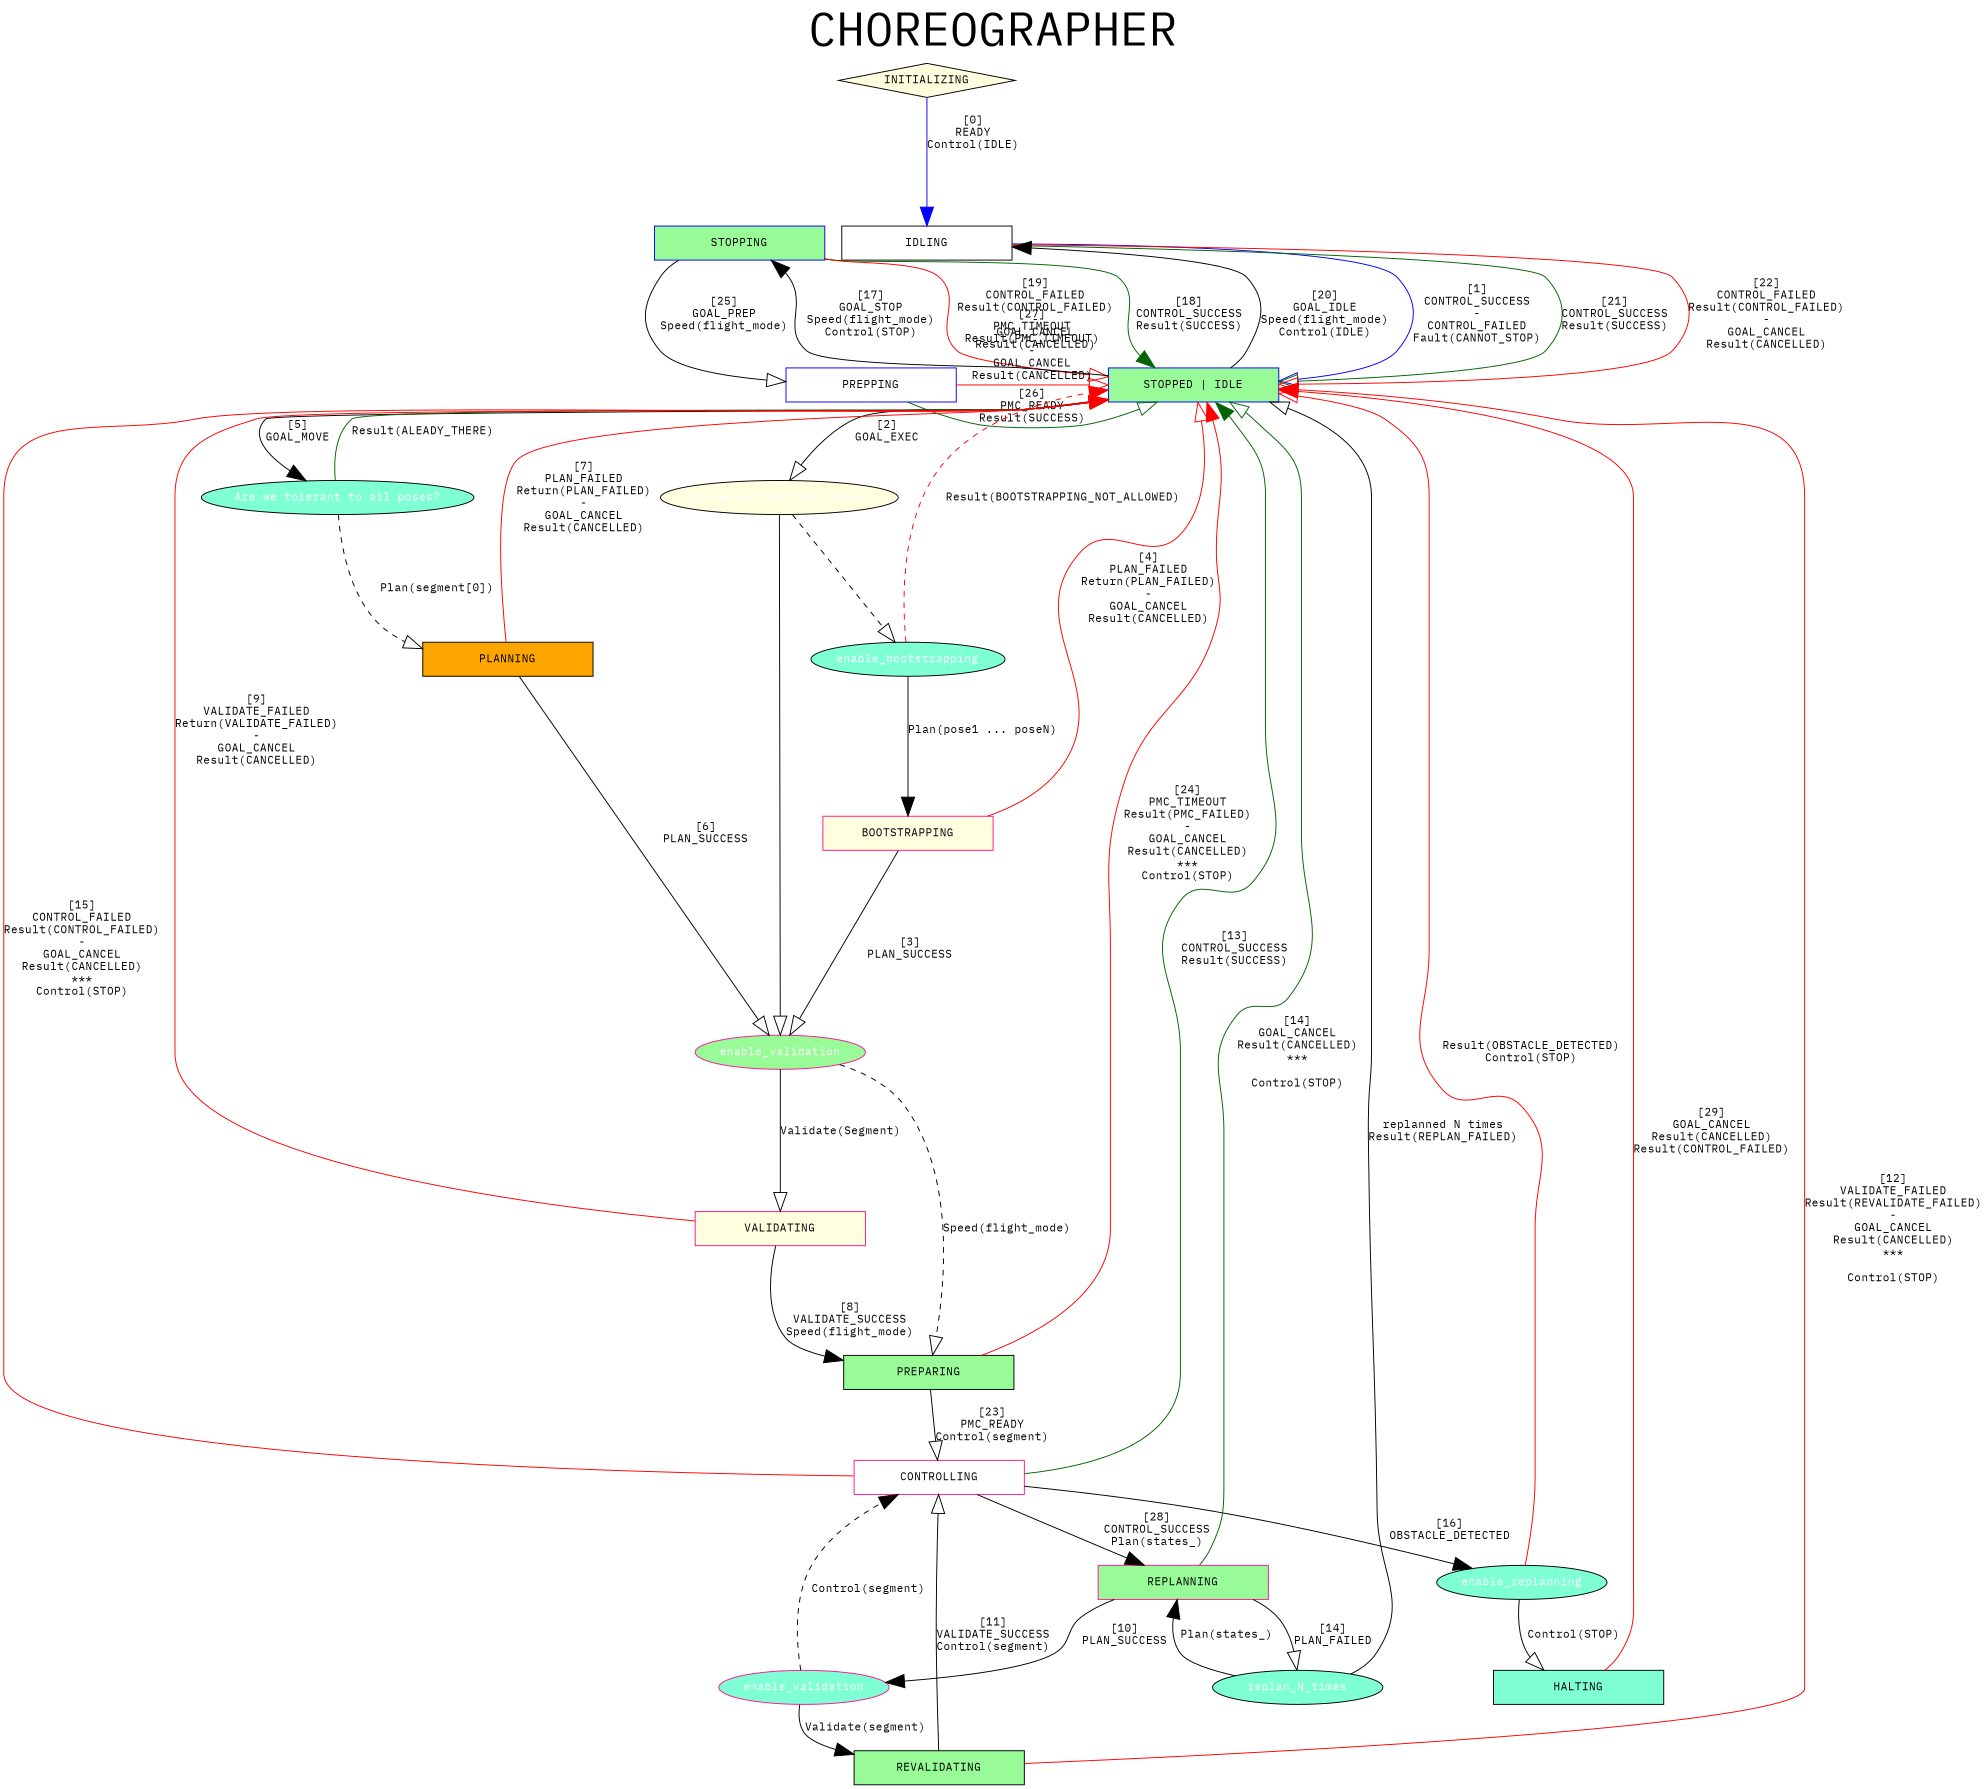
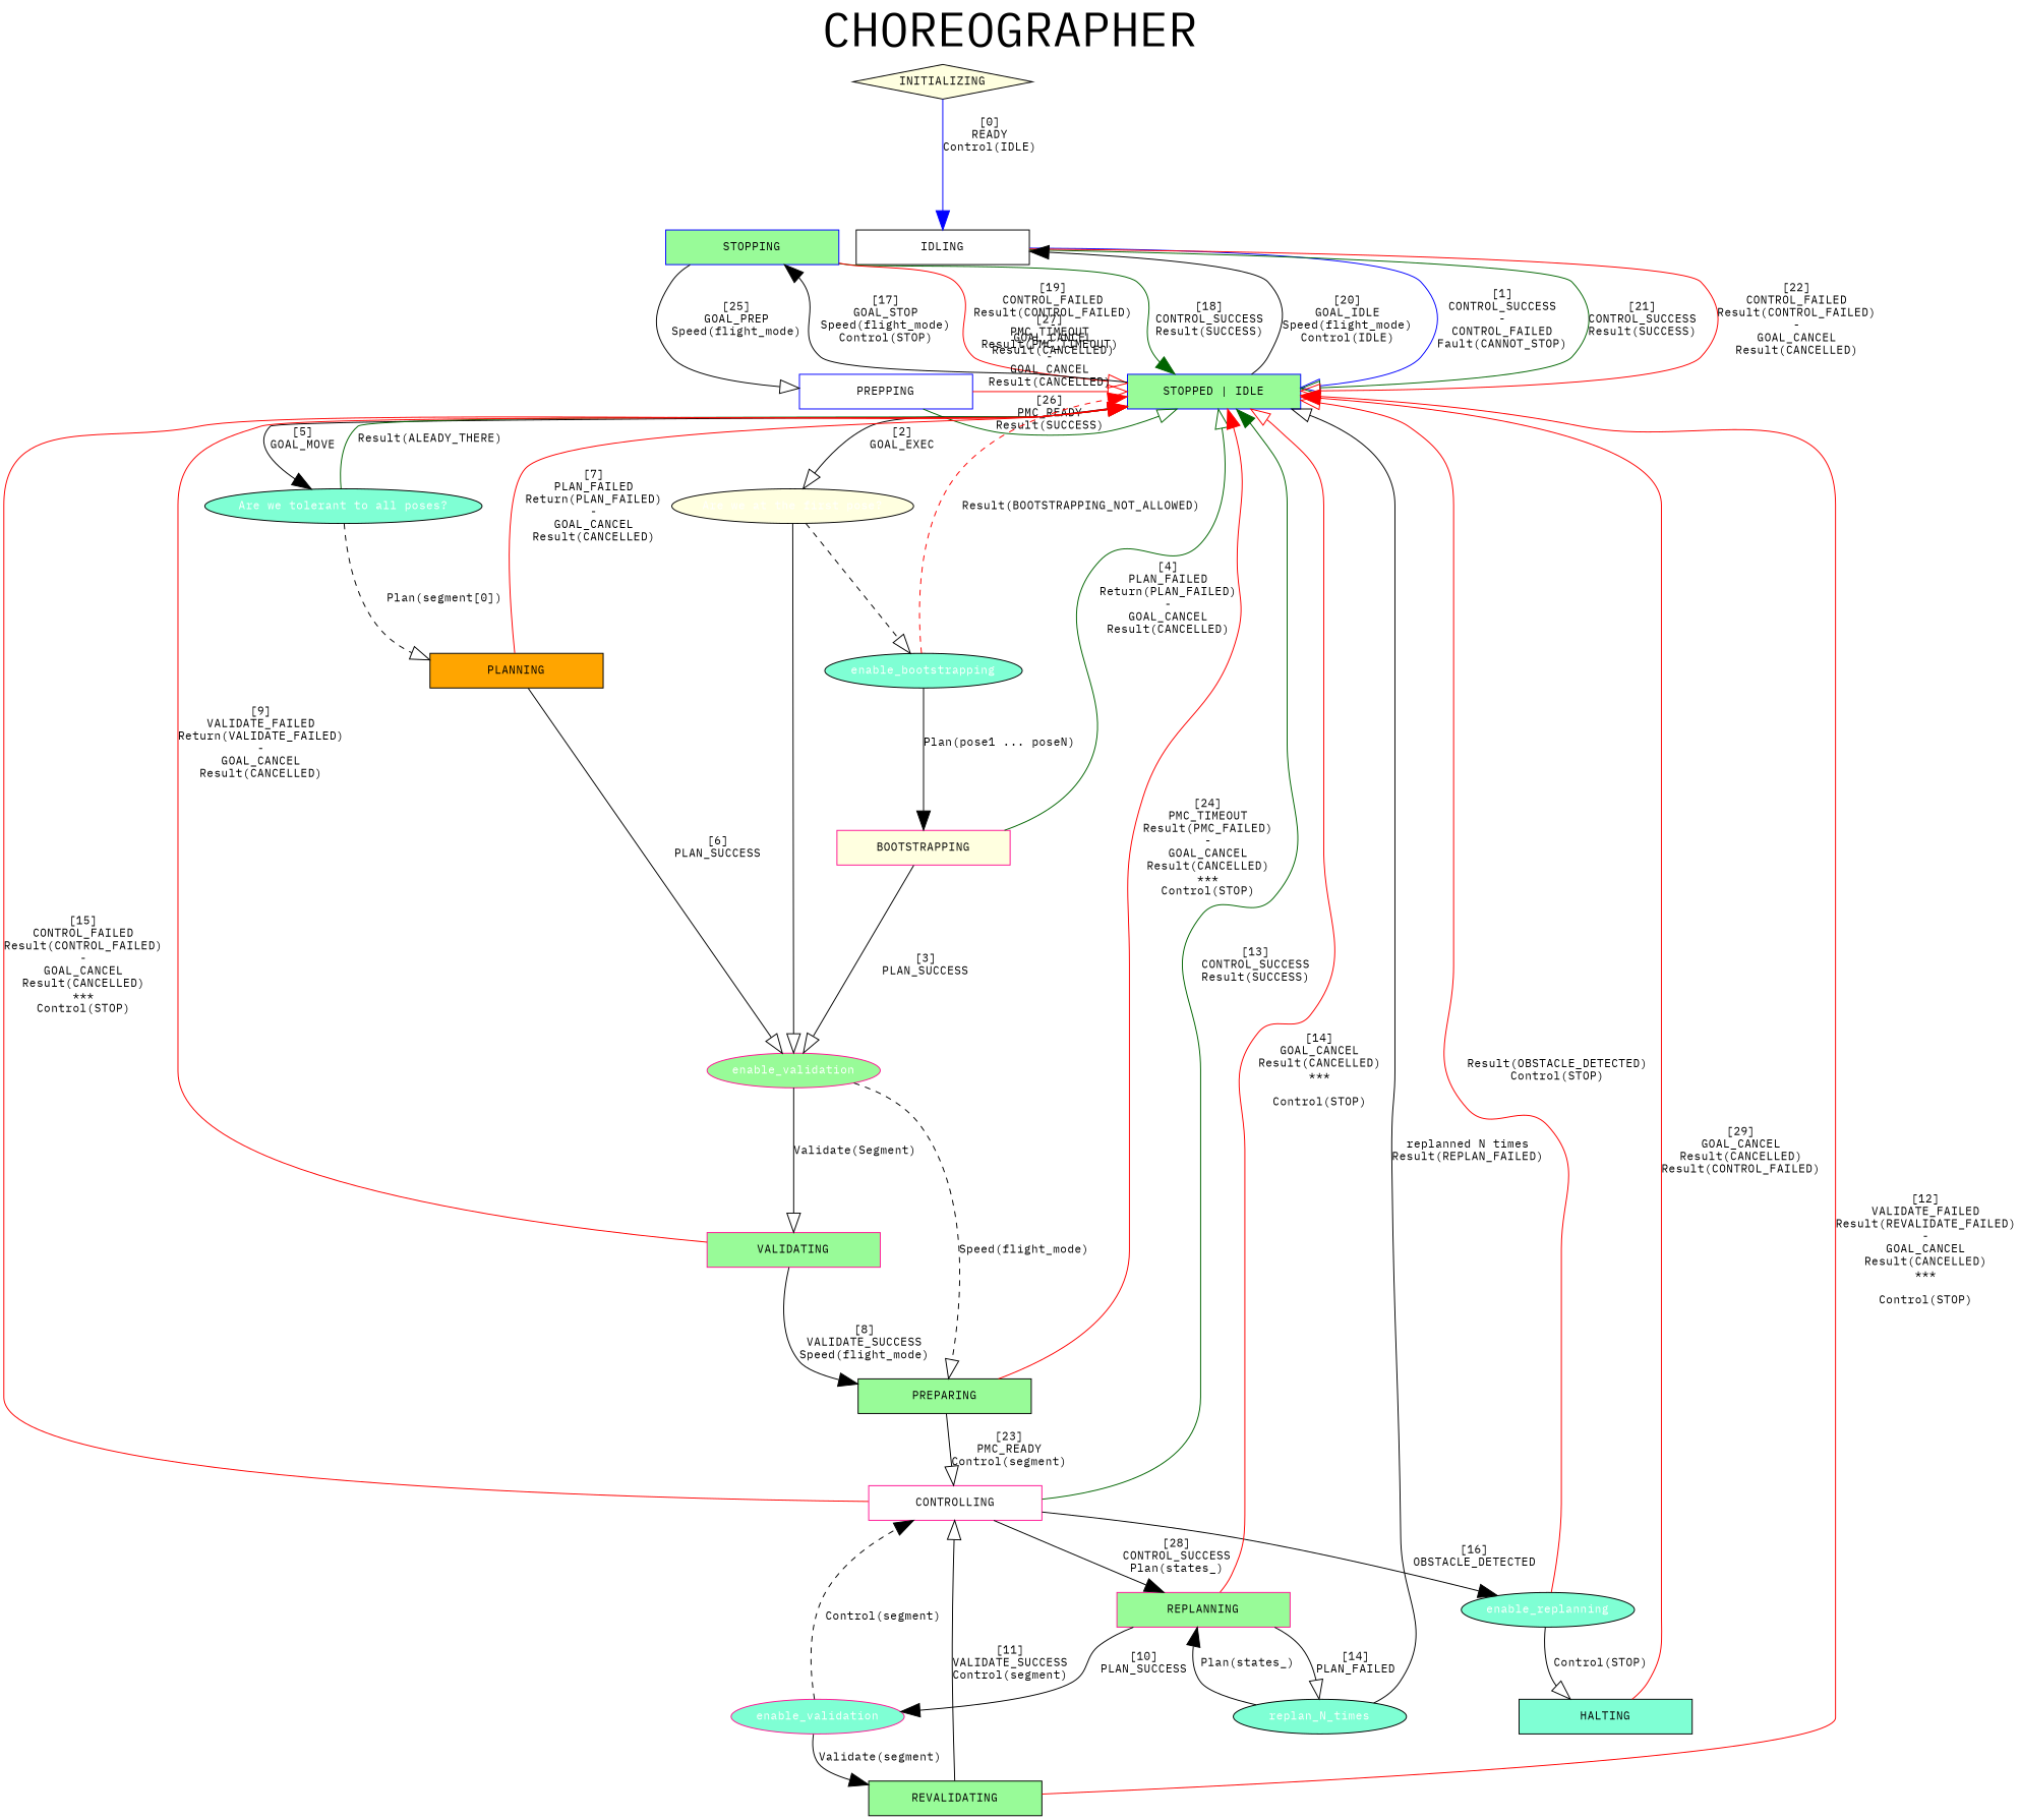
  digraph {
    fontname="IBM Plex Mono"
    fontsize=50
    label="CHOREOGRAPHER\n"
    labelloc=t
    node [color=black fillcolor=palegreen fontname="IBM Plex Mono" fontsize=12 shape=box style=filled]
    edge [arrowhead=onormal arrowsize=2 color=black fontname="IBM Plex Mono" fontsize=12 weight=2.]
    IDLING [fillcolor=white width=2.5]
    STOPPING [color=blue width=2.5]
    PREPPING [color=blue fillcolor=white width=2.5]
    n4 [color=blue label="STOPPED | IDLE" width=2.5]
    n5 [fillcolor=aquamarine fontcolor=white label="Are we tolerant to all poses?" shape=ellipse width=2.5]
    n6 [fillcolor=lightyellow fontcolor=white label="Are we at the first pose?" shape=ellipse width=2.5]
    INITIALIZING [fillcolor=lightyellow shape=diamond width=2.5]
    PLANNING [fillcolor=orange width=2.5]
    n9 [color=deeppink fontcolor=white label=enable_validation shape=ellipse width=2.5]
    n10 [fillcolor=aquamarine fontcolor=white label=enable_bootstrapping shape=ellipse width=2.5]
    BOOTSTRAPPING [color=deeppink fillcolor=lightyellow width=2.5]
-   VALIDATING [color=deeppink fillcolor=lightyellow width=2.5]
+   VALIDATING [color=deeppink width=2.5]
    PREPARING [width=2.5]
    CONTROLLING [color=deeppink fillcolor=white width=2.5]
    n15 [fillcolor=aquamarine fontcolor=white label=enable_replanning shape=ellipse width=2.5]
    REPLANNING [color=deeppink width=2.5]
    HALTING [fillcolor=aquamarine width=2.5]
    n18 [color=deeppink fillcolor=aquamarine fontcolor=white label=enable_validation shape=ellipse width=2.5]
    n19 [fillcolor=aquamarine fontcolor=white label=replan_N_times shape=ellipse width=2.5]
    REVALIDATING [width=2.5]
    subgraph cluster_1 {
      style=invis
      IDLING
      STOPPING
      PREPPING
    }
    IDLING -> n4 [color=blue label="[1]\nCONTROL_SUCCESS\n-\nCONTROL_FAILED\nFault(CANNOT_STOP)"]
    IDLING -> n4 [color=darkgreen label="[21]\nCONTROL_SUCCESS\nResult(SUCCESS)"]
    IDLING -> n4 [color=red label="[22]\nCONTROL_FAILED\nResult(CONTROL_FAILED)\n-\nGOAL_CANCEL\nResult(CANCELLED)"]
    STOPPING -> PREPPING [label="[25]\nGOAL_PREP\nSpeed(flight_mode)"]
    STOPPING -> n4 [arrowhead=normal color=darkgreen label="[18]\nCONTROL_SUCCESS\nResult(SUCCESS)"]
    STOPPING -> n4 [color=red label="[19]\nCONTROL_FAILED\nResult(CONTROL_FAILED)\n-\nGOAL_CANCEL\nResult(CANCELLED)"]
    PREPPING -> n4 [color=darkgreen label="[26]\nPMC_READY\nResult(SUCCESS)"]
    PREPPING -> n4 [color=red label="[27]\nPMC_TIMEOUT\nResult(PMC_TIMEOUT)\n-\nGOAL_CANCEL\nResult(CANCELLED)"]
    n4 -> IDLING [arrowhead=normal label="[20]\nGOAL_IDLE\nSpeed(flight_mode)\nControl(IDLE)"]
    n4 -> STOPPING [arrowhead=normal label="[17]\nGOAL_STOP\nSpeed(flight_mode)\nControl(STOP)"]
    n4 -> n5 [arrowhead=normal label="[5]\nGOAL_MOVE"]
    n4 -> n6 [label="[2]\nGOAL_EXEC"]
    n5 -> n4 [arrowhead=normal color=darkgreen label="Result(ALEADY_THERE)"]
    n5 -> PLANNING [label="Plan(segment[0])" style=dashed]
    n6 -> n9 [color=""]
    n6 -> n10 [style=dashed color=""]
    INITIALIZING -> IDLING [arrowhead=normal color=blue label="[0]\nREADY\nControl(IDLE)"]
    PLANNING -> n4 [arrowhead=normal color=red label="[7]\nPLAN_FAILED\nReturn(PLAN_FAILED)\n-\nGOAL_CANCEL\nResult(CANCELLED)"]
    PLANNING -> n9 [label="[6]\nPLAN_SUCCESS"]
    n9 -> VALIDATING [label="Validate(Segment)" color=""]
    n9 -> PREPARING [label="Speed(flight_mode)" style=dashed color=""]
    n10 -> n4 [arrowhead=normal color=red label="Result(BOOTSTRAPPING_NOT_ALLOWED)" style=dashed]
    n10 -> BOOTSTRAPPING [arrowhead=normal label="Plan(pose1 ... poseN)"]
-   BOOTSTRAPPING -> n4 [color=red label="[4]\nPLAN_FAILED\nReturn(PLAN_FAILED)\n-\nGOAL_CANCEL\nResult(CANCELLED)"]
+   BOOTSTRAPPING -> n4 [color=darkgreen label="[4]\nPLAN_FAILED\nReturn(PLAN_FAILED)\n-\nGOAL_CANCEL\nResult(CANCELLED)"]
    BOOTSTRAPPING -> n9 [label="[3]\nPLAN_SUCCESS" color=""]
    VALIDATING -> n4 [color=red label="[9]\nVALIDATE_FAILED\nReturn(VALIDATE_FAILED)\n-\nGOAL_CANCEL\nResult(CANCELLED)"]
    VALIDATING -> PREPARING [arrowhead=normal label="[8]\nVALIDATE_SUCCESS\nSpeed(flight_mode)"]
    PREPARING -> n4 [arrowhead=normal color=red label="[24]\nPMC_TIMEOUT\nResult(PMC_FAILED)\n-\nGOAL_CANCEL\nResult(CANCELLED)\n***\nControl(STOP)"]
    PREPARING -> CONTROLLING [label="[23]\nPMC_READY\nControl(segment)"]
    CONTROLLING -> n4 [arrowhead=normal color=darkgreen label="[13]\nCONTROL_SUCCESS\nResult(SUCCESS)"]
    CONTROLLING -> n4 [arrowhead=normal color=red label="[15]\nCONTROL_FAILED\nResult(CONTROL_FAILED)\n-\nGOAL_CANCEL\nResult(CANCELLED)\n***\nControl(STOP)"]
    CONTROLLING -> n15 [arrowhead=normal label="[16]\nOBSTACLE_DETECTED"]
    CONTROLLING -> REPLANNING [arrowhead=normal label="[28]\nCONTROL_SUCCESS\nPlan(states_)"]
    n15 -> n4 [color=red label="Result(OBSTACLE_DETECTED)\nControl(STOP)"]
    n15 -> HALTING [label="Control(STOP)"]
-   REPLANNING -> n4 [color=darkgreen label="[14]\nGOAL_CANCEL\nResult(CANCELLED)\n***\n\nControl(STOP)"]
+   REPLANNING -> n4 [color=red label="[14]\nGOAL_CANCEL\nResult(CANCELLED)\n***\n\nControl(STOP)"]
    REPLANNING -> n18 [arrowhead=normal label="[10]\nPLAN_SUCCESS"]
    REPLANNING -> n19 [label="[14]\nPLAN_FAILED"]
    HALTING -> n4 [arrowhead=normal color=red label="[29]\nGOAL_CANCEL\nResult(CANCELLED)\nResult(CONTROL_FAILED)"]
    n18 -> CONTROLLING [arrowhead=normal label="\nControl(segment)" style=dashed color=""]
    n18 -> REVALIDATING [arrowhead=normal label="Validate(segment)" color=""]
    n19 -> n4 [label="replanned N times\nResult(REPLAN_FAILED)" color=""]
    n19 -> REPLANNING [arrowhead=normal label="Plan(states_)"]
    REVALIDATING -> n4 [arrowhead=normal color=red label="[12]\nVALIDATE_FAILED\nResult(REVALIDATE_FAILED)\n-\nGOAL_CANCEL\nResult(CANCELLED)\n***\n\nControl(STOP)"]
    REVALIDATING -> CONTROLLING [label="[11]\nVALIDATE_SUCCESS\nControl(segment)"]
  }
